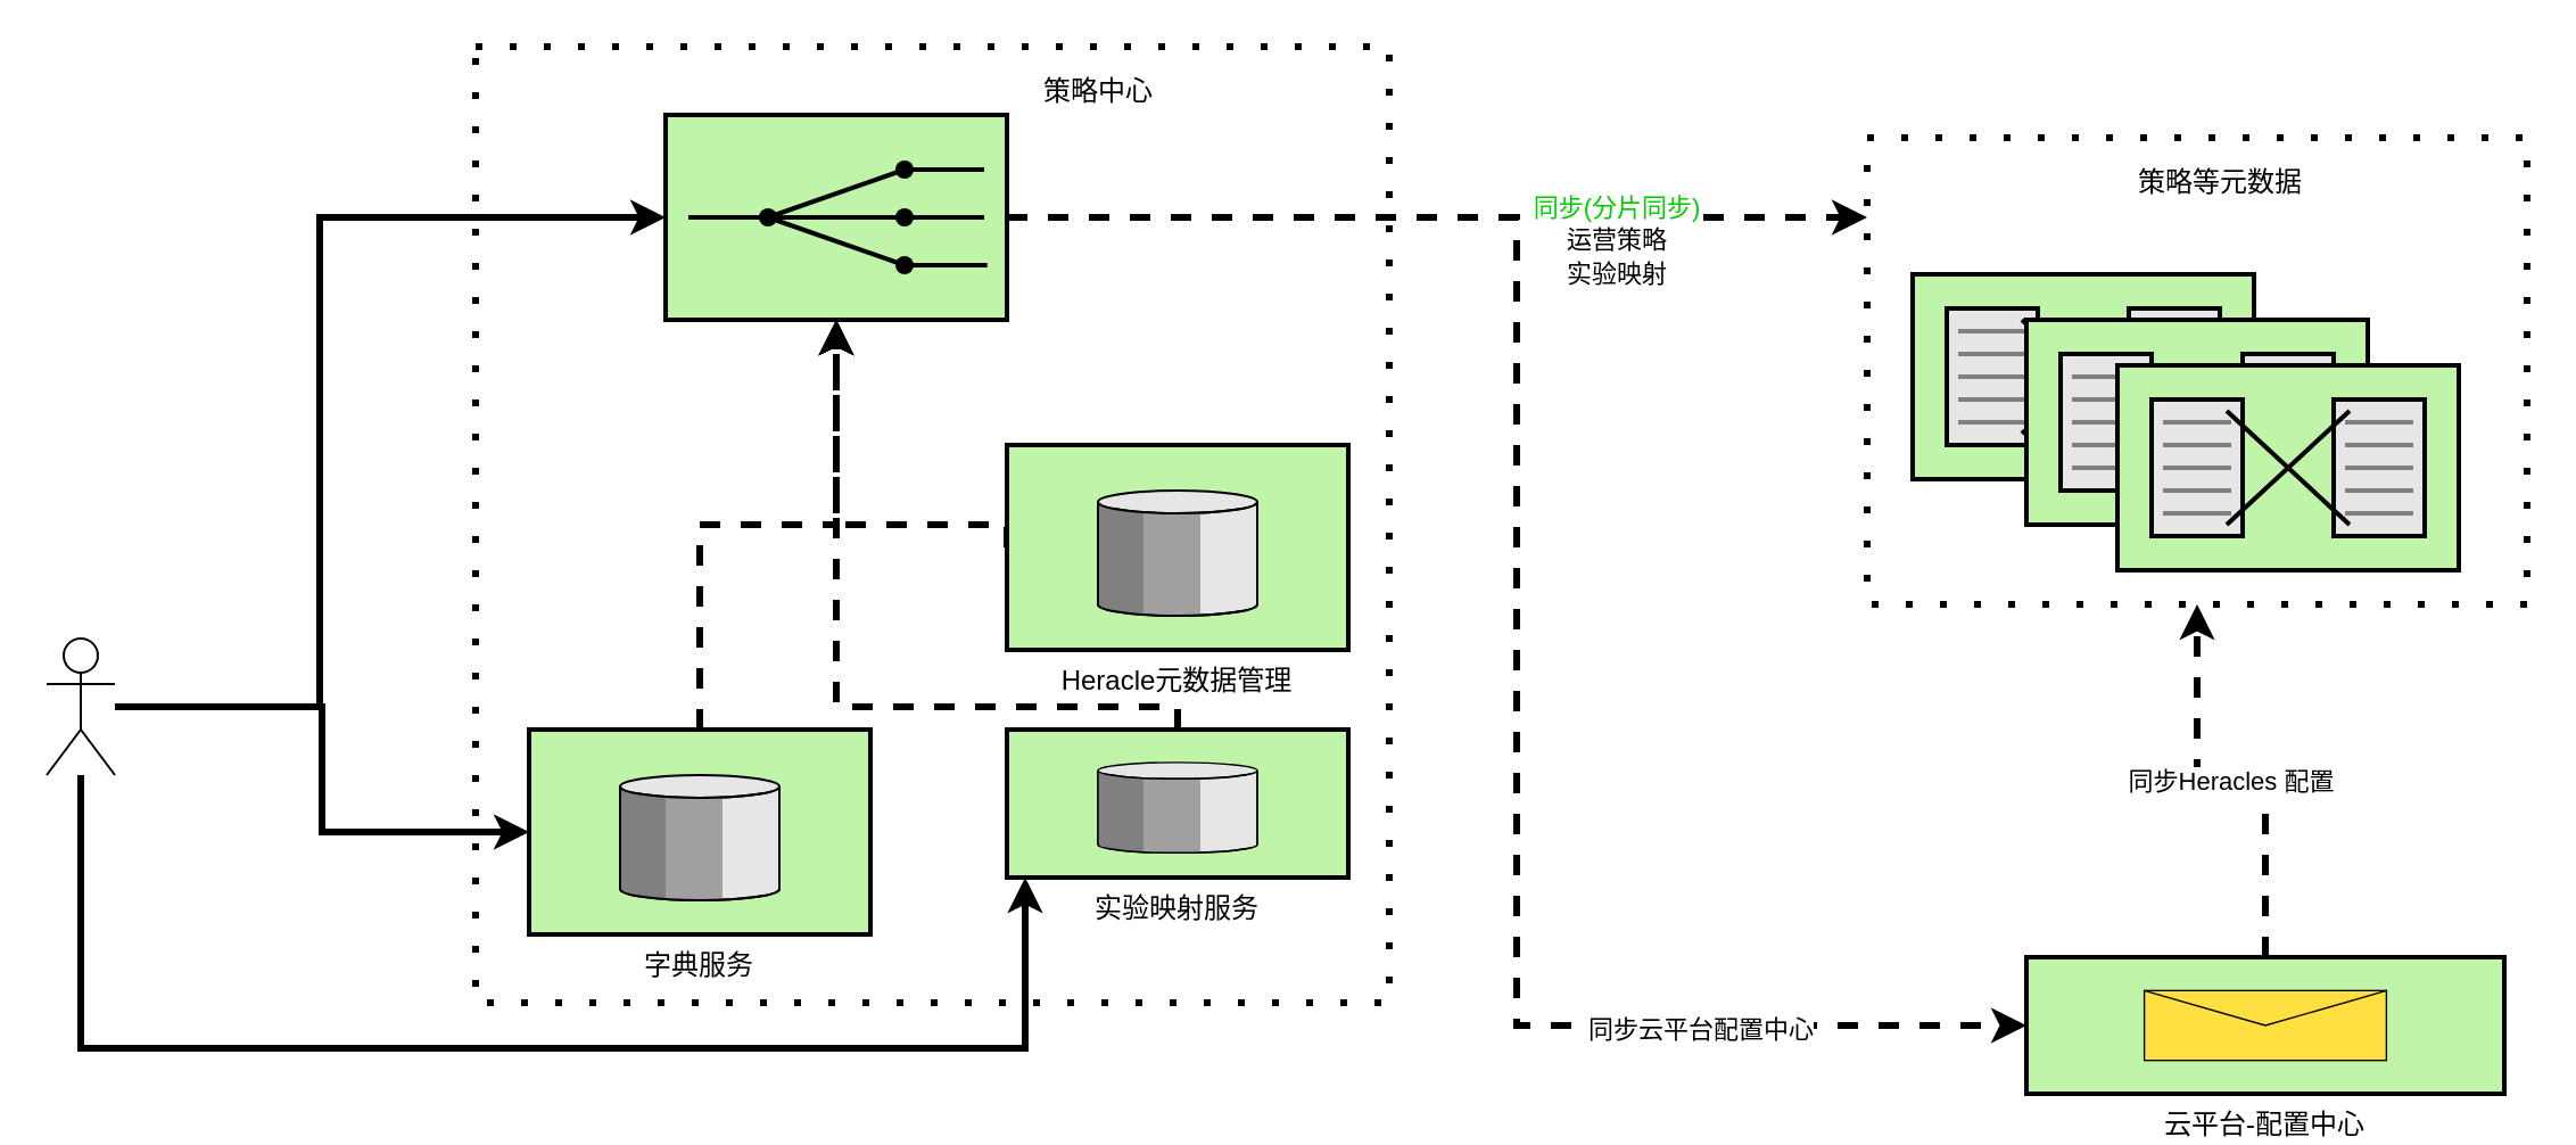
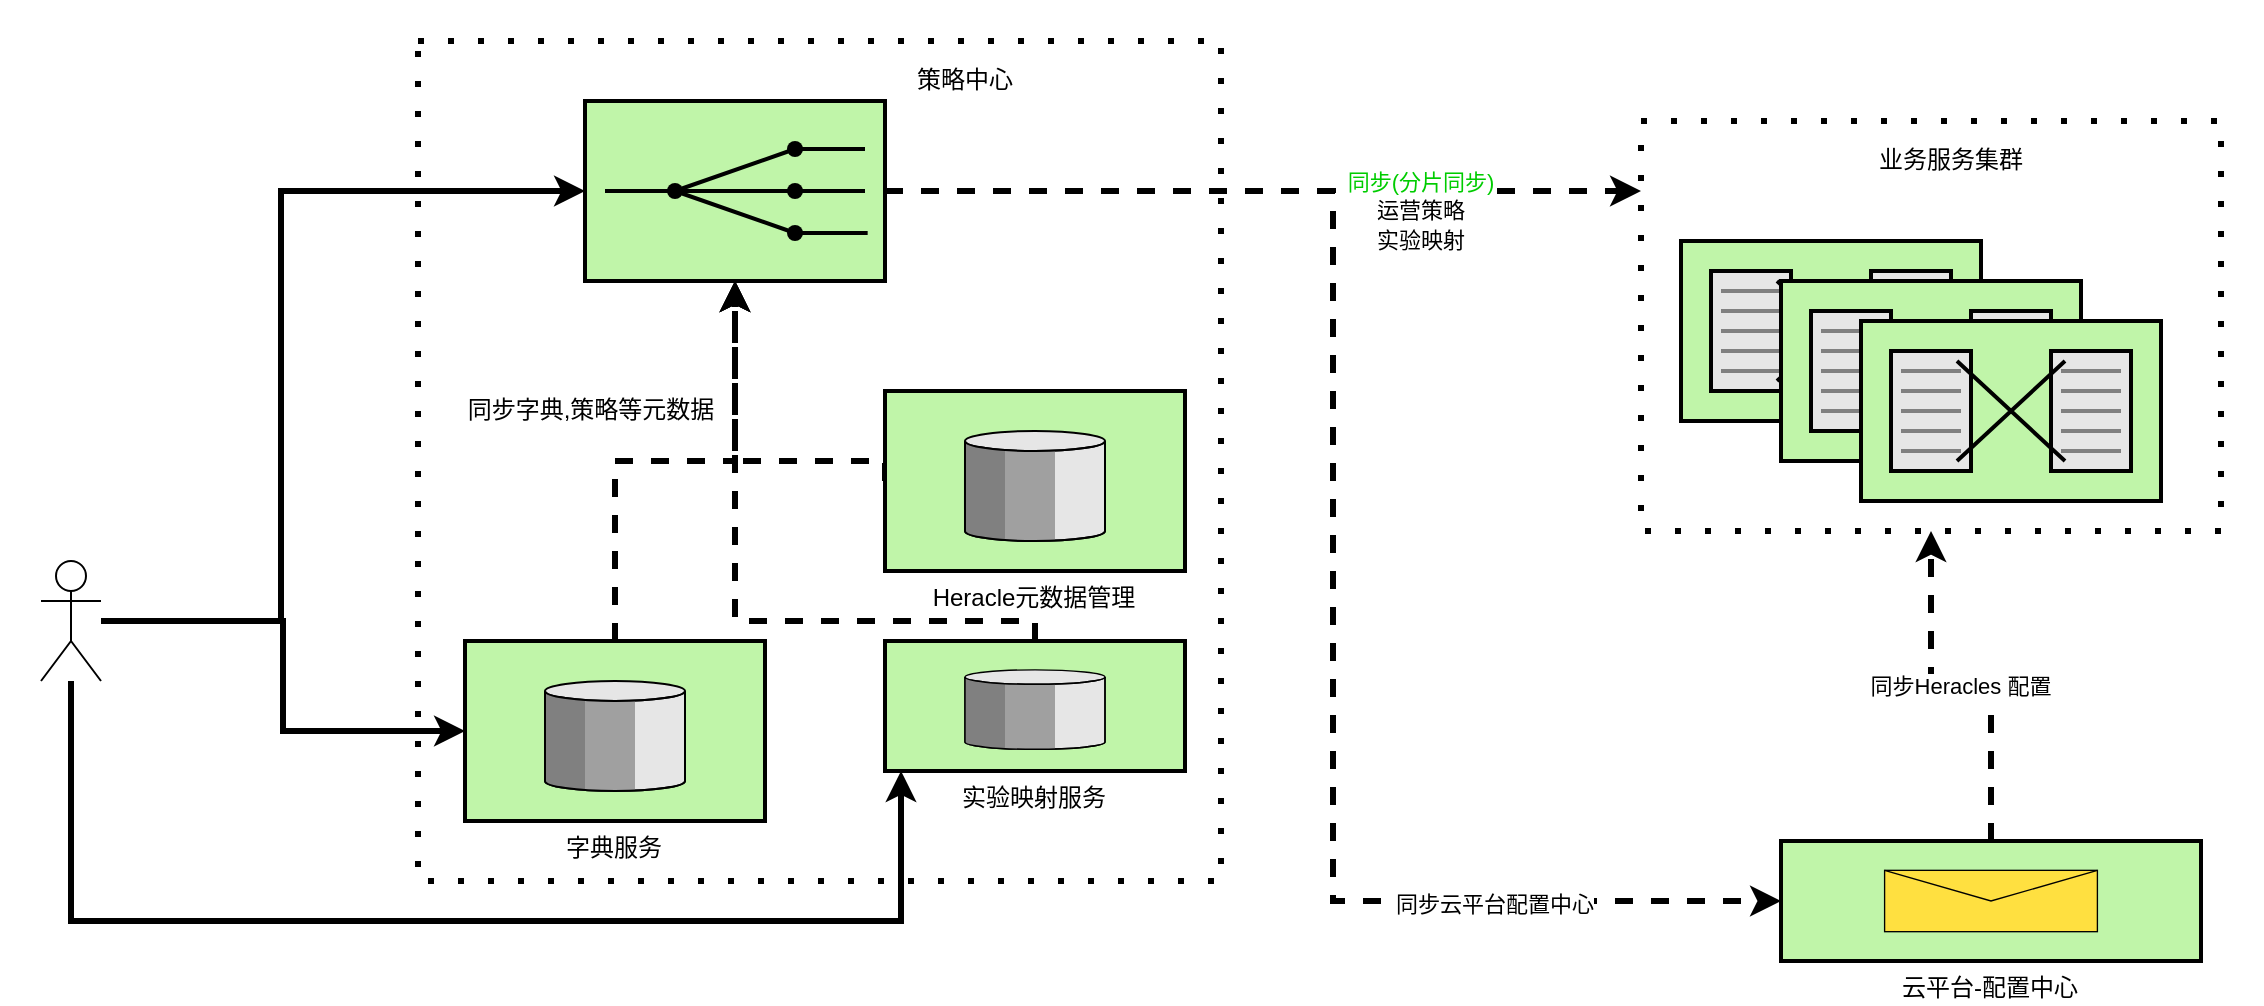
  <mxCell id="0" style=";html=1;" />
  <mxCell id="1" style=";html=1;" parent="0" />
  <mxCell id="2" value="" style="rounded=0;whiteSpace=wrap;html=1;fillColor=none;dashed=1;dashPattern=1 4;strokeWidth=3;" vertex="1" parent="1"><mxGeometry x="208.5" y="20" width="401.5" height="420" as="geometry" /></mxCell>
  <mxCell id="3" style="edgeStyle=orthogonalEdgeStyle;rounded=0;orthogonalLoop=1;jettySize=auto;html=1;dashed=1;strokeWidth=3;" edge="1" parent="1" source="6" target="20"><mxGeometry relative="1" as="geometry"><Array as="points"><mxPoint x="730" y="95" /><mxPoint x="730" y="95" /></Array></mxGeometry></mxCell>
  <mxCell id="4" style="edgeStyle=orthogonalEdgeStyle;rounded=0;orthogonalLoop=1;jettySize=auto;html=1;entryX=0;entryY=0.5;entryDx=0;entryDy=0;entryPerimeter=0;dashed=1;strokeWidth=3;" edge="1" parent="1" source="6" target="8"><mxGeometry relative="1" as="geometry" /></mxCell>
  <mxCell id="5" value="同步云平台配置中心" style="edgeLabel;html=1;align=center;verticalAlign=middle;resizable=0;points=[];" vertex="1" connectable="0" parent="4"><mxGeometry x="0.641" y="-1" relative="1" as="geometry"><mxPoint as="offset" /></mxGeometry></mxCell>
  <mxCell id="6" value="" style="strokeWidth=2;dashed=0;align=center;fontSize=12;fillColor=#c0f5a9;verticalLabelPosition=bottom;verticalAlign=top;shape=mxgraph.eip.recipient_list;" parent="1" vertex="1"><mxGeometry x="292" y="50" width="150" height="90" as="geometry" /></mxCell>
  <mxCell id="7" value="同步Heracles 配置" style="edgeStyle=orthogonalEdgeStyle;rounded=0;orthogonalLoop=1;jettySize=auto;html=1;entryX=0.5;entryY=1;entryDx=0;entryDy=0;dashed=1;strokeWidth=3;" edge="1" parent="1" source="8" target="20"><mxGeometry relative="1" as="geometry" /></mxCell>
  <mxCell id="8" value="云平台-配置中心" style="strokeWidth=2;dashed=0;align=center;fontSize=12;fillColor=#c0f5a9;verticalLabelPosition=bottom;verticalAlign=top;shape=mxgraph.eip.envelope_wrapper;" parent="1" vertex="1"><mxGeometry x="890" y="420" width="210" height="60" as="geometry" /></mxCell>
  <mxCell id="9" style="edgeStyle=orthogonalEdgeStyle;rounded=0;orthogonalLoop=1;jettySize=auto;html=1;dashed=1;strokeWidth=3;entryX=0.5;entryY=1;entryDx=0;entryDy=0;entryPerimeter=0;" edge="1" parent="1" source="10" target="6"><mxGeometry relative="1" as="geometry"><mxPoint x="370" y="150" as="targetPoint" /></mxGeometry></mxCell>
  <mxCell id="10" value="字典服务" style="strokeWidth=2;dashed=0;align=center;fontSize=12;verticalLabelPosition=bottom;verticalAlign=top;shape=mxgraph.eip.message_store;fillColor=#c0f5a9" parent="1" vertex="1"><mxGeometry x="232" y="320" width="150" height="90" as="geometry" /></mxCell>
  <mxCell id="11" style="edgeStyle=orthogonalEdgeStyle;rounded=0;orthogonalLoop=1;jettySize=auto;html=1;entryX=0;entryY=0.5;entryDx=0;entryDy=0;entryPerimeter=0;strokeWidth=3;" edge="1" parent="1" source="14" target="10"><mxGeometry relative="1" as="geometry" /></mxCell>
  <mxCell id="12" style="edgeStyle=orthogonalEdgeStyle;rounded=0;orthogonalLoop=1;jettySize=auto;html=1;entryX=0;entryY=0.5;entryDx=0;entryDy=0;entryPerimeter=0;strokeWidth=3;" edge="1" parent="1" source="14" target="6"><mxGeometry relative="1" as="geometry"><Array as="points"><mxPoint x="140" y="310" /><mxPoint x="140" y="95" /></Array></mxGeometry></mxCell>
  <mxCell id="13" style="edgeStyle=orthogonalEdgeStyle;rounded=0;orthogonalLoop=1;jettySize=auto;html=1;strokeWidth=3;" edge="1" parent="1" source="14" target="16"><mxGeometry relative="1" as="geometry"><Array as="points"><mxPoint x="35" y="460" /><mxPoint x="450" y="460" /></Array></mxGeometry></mxCell>
  <mxCell id="14" value="" style="shape=umlActor;verticalLabelPosition=bottom;verticalAlign=top;html=1;outlineConnect=0;fillColor=none;" vertex="1" parent="1"><mxGeometry x="20" y="280" width="30" height="60" as="geometry" /></mxCell>
  <mxCell id="15" style="edgeStyle=orthogonalEdgeStyle;rounded=0;orthogonalLoop=1;jettySize=auto;html=1;entryX=0.5;entryY=1;entryDx=0;entryDy=0;entryPerimeter=0;dashed=1;strokeWidth=3;" edge="1" parent="1" source="16" target="6"><mxGeometry relative="1" as="geometry"><Array as="points"><mxPoint x="517" y="310" /><mxPoint x="367" y="310" /></Array></mxGeometry></mxCell>
  <mxCell id="16" value="实验映射服务" style="strokeWidth=2;dashed=0;align=center;fontSize=12;verticalLabelPosition=bottom;verticalAlign=top;shape=mxgraph.eip.message_store;fillColor=#c0f5a9" vertex="1" parent="1"><mxGeometry x="442" y="320" width="150" height="65" as="geometry" /></mxCell>
  <mxCell id="17" value="" style="strokeWidth=2;dashed=0;align=center;fontSize=12;shape=mxgraph.eip.message_translator;fillColor=#c0f5a9;verticalLabelPosition=bottom;verticalAlign=top;" vertex="1" parent="1"><mxGeometry x="840" y="120" width="150" height="90" as="geometry" /></mxCell>
  <mxCell id="18" value="" style="strokeWidth=2;dashed=0;align=center;fontSize=12;shape=mxgraph.eip.message_translator;fillColor=#c0f5a9;verticalLabelPosition=bottom;verticalAlign=top;" vertex="1" parent="1"><mxGeometry x="890" y="140" width="150" height="90" as="geometry" /></mxCell>
  <mxCell id="19" value="" style="strokeWidth=2;dashed=0;align=center;fontSize=12;shape=mxgraph.eip.message_translator;fillColor=#c0f5a9;verticalLabelPosition=bottom;verticalAlign=top;" vertex="1" parent="1"><mxGeometry x="930" y="160" width="150" height="90" as="geometry" /></mxCell>
  <mxCell id="20" value="" style="rounded=0;whiteSpace=wrap;html=1;fillColor=none;dashed=1;dashPattern=1 4;strokeWidth=3;" vertex="1" parent="1"><mxGeometry x="820" y="60" width="290" height="205" as="geometry" /></mxCell>
- <mxCell id="22" value="策略等元数据" style="text;html=1;align=center;verticalAlign=middle;resizable=0;points=[];autosize=1;strokeColor=none;fillColor=none;" vertex="1" parent="1"><mxGeometry x="930" y="70" width="90" height="20" as="geometry" /></mxCell>
+ <mxCell id="21" value="同步字典,策略等元数据" style="text;html=1;align=center;verticalAlign=middle;resizable=0;points=[];autosize=1;strokeColor=none;fillColor=none;" vertex="1" parent="1"><mxGeometry x="225" y="195" width="140" height="20" as="geometry" /></mxCell>
+ <mxCell id="22" value="业务服务集群" style="text;html=1;align=center;verticalAlign=middle;resizable=0;points=[];autosize=1;strokeColor=none;fillColor=none;" vertex="1" parent="1"><mxGeometry x="930" y="70" width="90" height="20" as="geometry" /></mxCell>
  <mxCell id="23" value="&lt;span style=&quot;font-size: 11px ; background-color: rgb(255 , 255 , 255)&quot;&gt;&lt;font color=&quot;#00cc00&quot;&gt;同步(分片同步)&lt;/font&gt;&lt;/span&gt;&lt;br style=&quot;font-size: 11px&quot;&gt;&lt;span style=&quot;font-size: 11px ; background-color: rgb(255 , 255 , 255)&quot;&gt;运营策略&lt;/span&gt;&lt;br style=&quot;font-size: 11px&quot;&gt;&lt;span style=&quot;font-size: 11px ; background-color: rgb(255 , 255 , 255)&quot;&gt;实验映射&lt;/span&gt;" style="text;html=1;align=center;verticalAlign=middle;resizable=0;points=[];autosize=1;strokeColor=none;fillColor=none;" vertex="1" parent="1"><mxGeometry x="660" y="80" width="100" height="50" as="geometry" /></mxCell>
  <mxCell id="24" style="edgeStyle=orthogonalEdgeStyle;rounded=0;orthogonalLoop=1;jettySize=auto;html=1;dashed=1;strokeWidth=3;exitX=0;exitY=0.5;exitDx=0;exitDy=0;exitPerimeter=0;" edge="1" parent="1" source="25" target="6"><mxGeometry relative="1" as="geometry"><Array as="points"><mxPoint x="442" y="230" /><mxPoint x="367" y="230" /></Array></mxGeometry></mxCell>
  <mxCell id="25" value="Heracle元数据管理" style="strokeWidth=2;dashed=0;align=center;fontSize=12;verticalLabelPosition=bottom;verticalAlign=top;shape=mxgraph.eip.message_store;fillColor=#c0f5a9" vertex="1" parent="1"><mxGeometry x="442" y="195" width="150" height="90" as="geometry" /></mxCell>
  <mxCell id="26" value="策略中心" style="text;html=1;align=center;verticalAlign=middle;resizable=0;points=[];autosize=1;strokeColor=none;fillColor=none;" vertex="1" parent="1"><mxGeometry x="452" y="30" width="60" height="20" as="geometry" /></mxCell>
